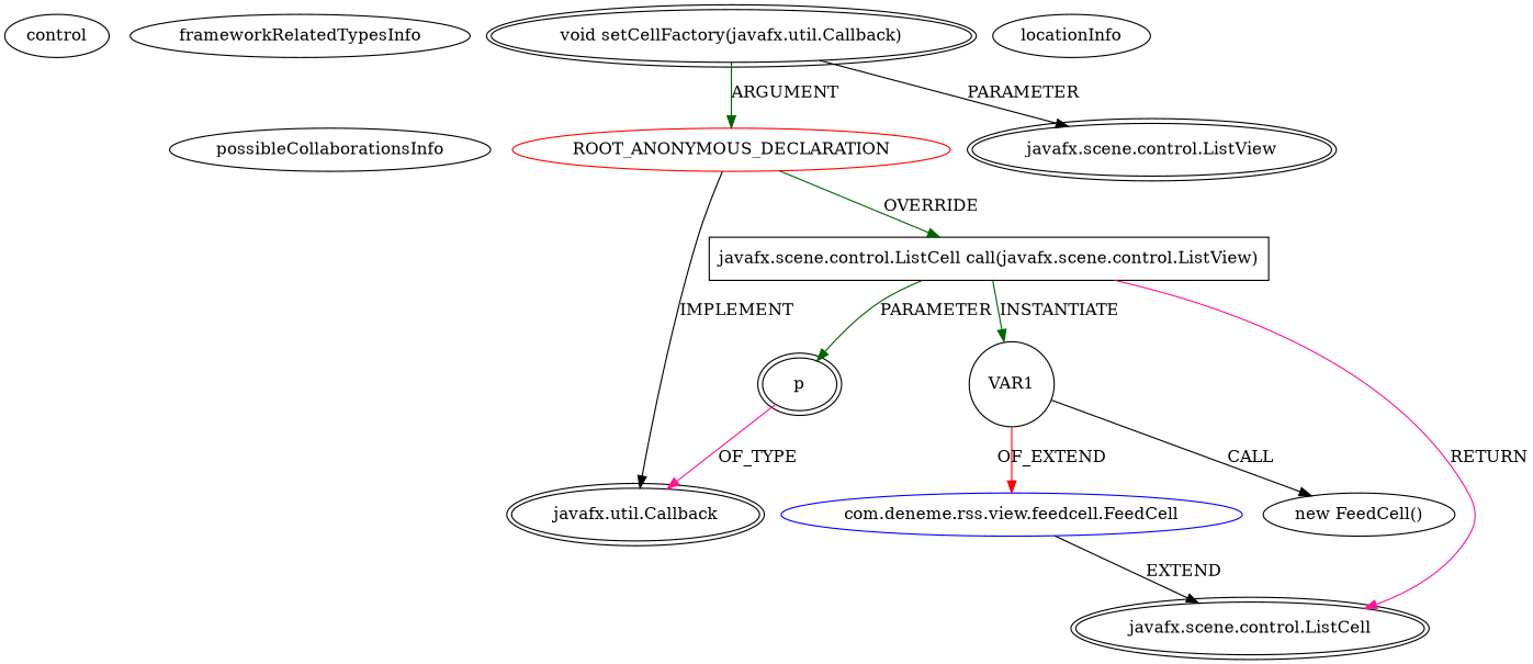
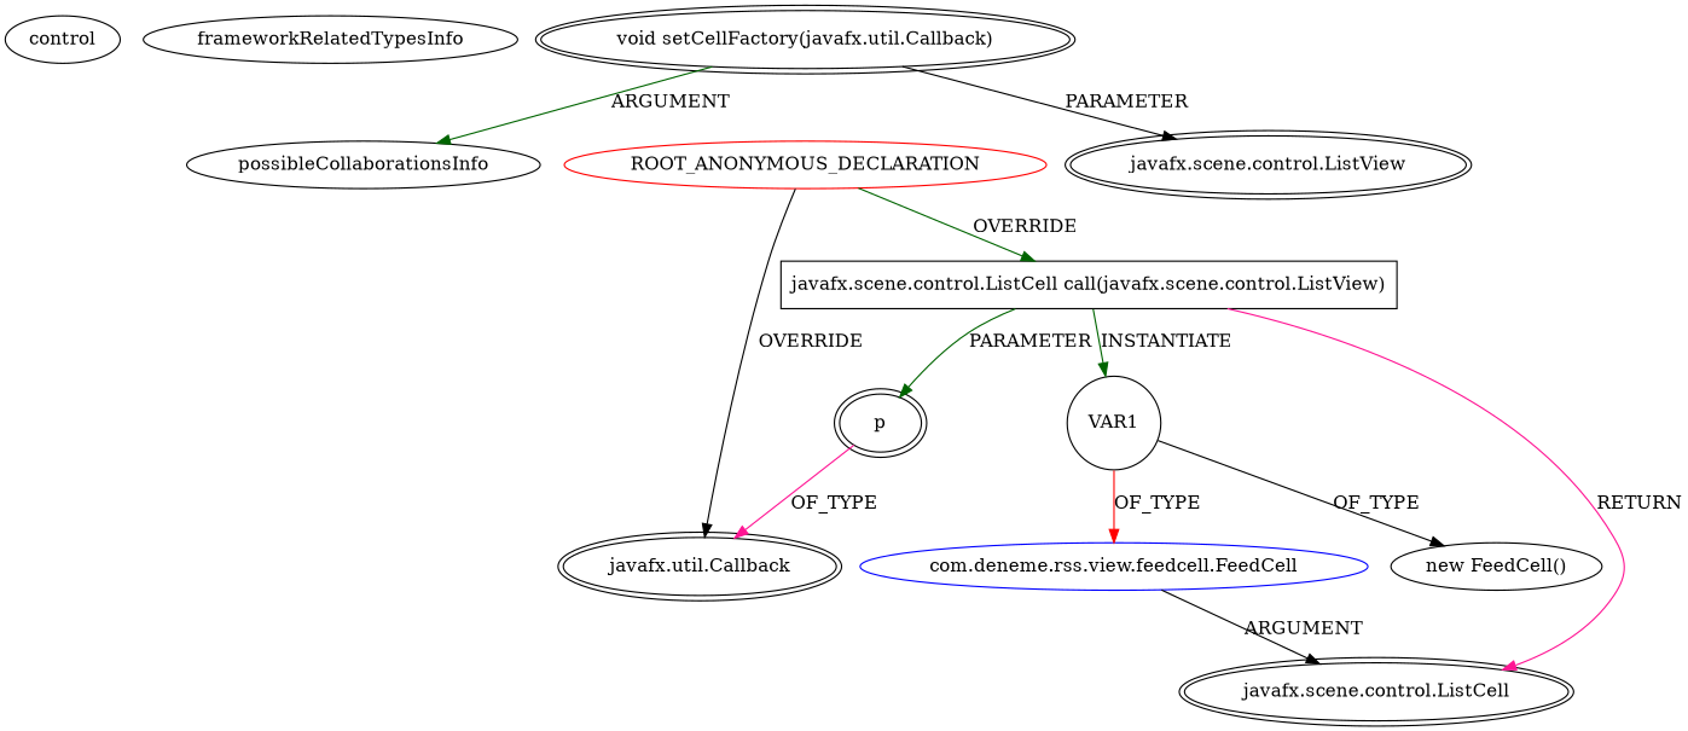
  digraph {
    node [isFrameworkType=false]
    edge [color=black]
    n1 [category=extension_graph graphId=2008 isAnonymous=true label=control possibleRelation=true isFrameworkType=""]
    frameworkRelatedTypesInfo [0="javafx.util.Callback" isFrameworkType=""]
    possibleCollaborationsInfo [0="2008~OVERRIDING_METHOD_DECLARATION-INSTANTIATION-~javafx.util.Callback ~javafx.scene.control.ListCell ~true~false" isFrameworkType=""]
-   locationInfo [contextSignature="void initialize(java.net.URL,java.util.ResourceBundle)" filePath="/berker-RSSReader/RSSReader-master/src/com/deneme/rss/view/main/MainController.java" graphId=2008 projectName="berker-RSSReader" isFrameworkType=""]
    n5 [color=red label=ROOT_ANONYMOUS_DECLARATION vertexType=ROOT_ANONYMOUS_DECLARATION]
    n6 [isFrameworkType=true label="javafx.util.Callback" peripheries=2 vertexType=FRAMEWORK_INTERFACE_TYPE]
    n7 [label="javafx.scene.control.ListCell call(javafx.scene.control.ListView)" shape=box vertexType=OVERRIDING_METHOD_DECLARATION]
    n8 [isFrameworkType=true label="javafx.scene.control.ListCell" peripheries=2 vertexType=FRAMEWORK_CLASS_TYPE]
    n9 [isFrameworkType=true label=p peripheries=2 vertexType=PARAMETER_DECLARATION]
    n10 [label=VAR1 shape=circle vertexType=VARIABLE_EXPRESION]
    n11 [isFrameworkType=true label="void setCellFactory(javafx.util.Callback)" peripheries=2 vertexType=OUTSIDE_CALL]
    n12 [isFrameworkType=true label="javafx.scene.control.ListView" peripheries=2 vertexType=FRAMEWORK_CLASS_TYPE]
    n13 [color=blue label="com.deneme.rss.view.feedcell.FeedCell" vertexType=REFERENCE_CLIENT_CLASS_DECLARATION]
    n14 [label="new FeedCell()" vertexType=CONSTRUCTOR_CALL]
-   n5 -> n6 [label=IMPLEMENT]
+   n5 -> n6 [label=OVERRIDE]
    n5 -> n7 [color=darkgreen label=OVERRIDE]
    n7 -> n8 [color=deeppink label=RETURN]
    n7 -> n9 [color=darkgreen label=PARAMETER]
    n7 -> n10 [color=darkgreen label=INSTANTIATE]
    n9 -> n6 [color=deeppink label=OF_TYPE]
-   n10 -> n13 [color=red label=OF_EXTEND]
-   n10 -> n14 [label=CALL]
-   n11 -> n5 [color=darkgreen label=ARGUMENT]
+   n10 -> n13 [color=red label=OF_TYPE]
+   n10 -> n14 [label=OF_TYPE]
+   n11 -> possibleCollaborationsInfo [color=darkgreen label=ARGUMENT]
    n11 -> n12 [label=PARAMETER]
-   n13 -> n8 [label=EXTEND]
+   n13 -> n8 [label=ARGUMENT]
  }
